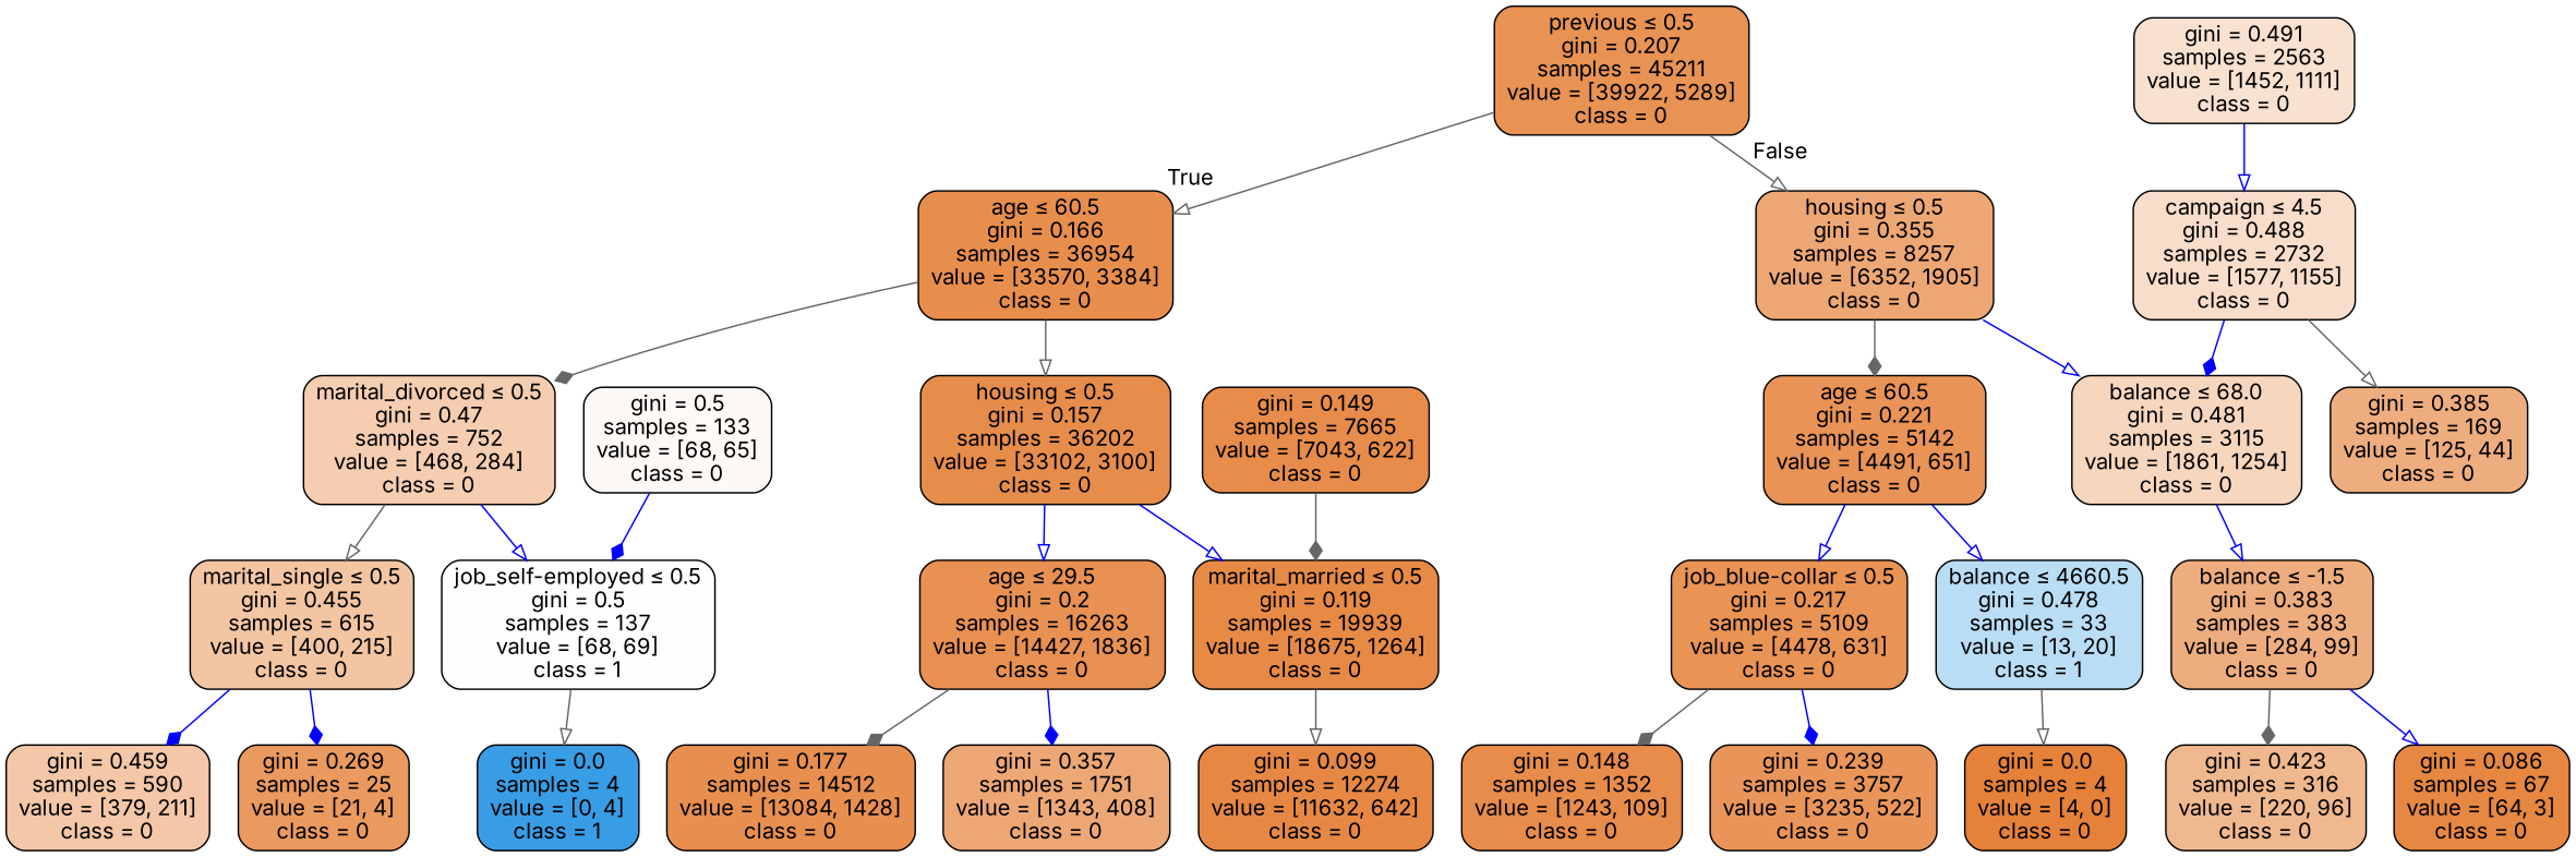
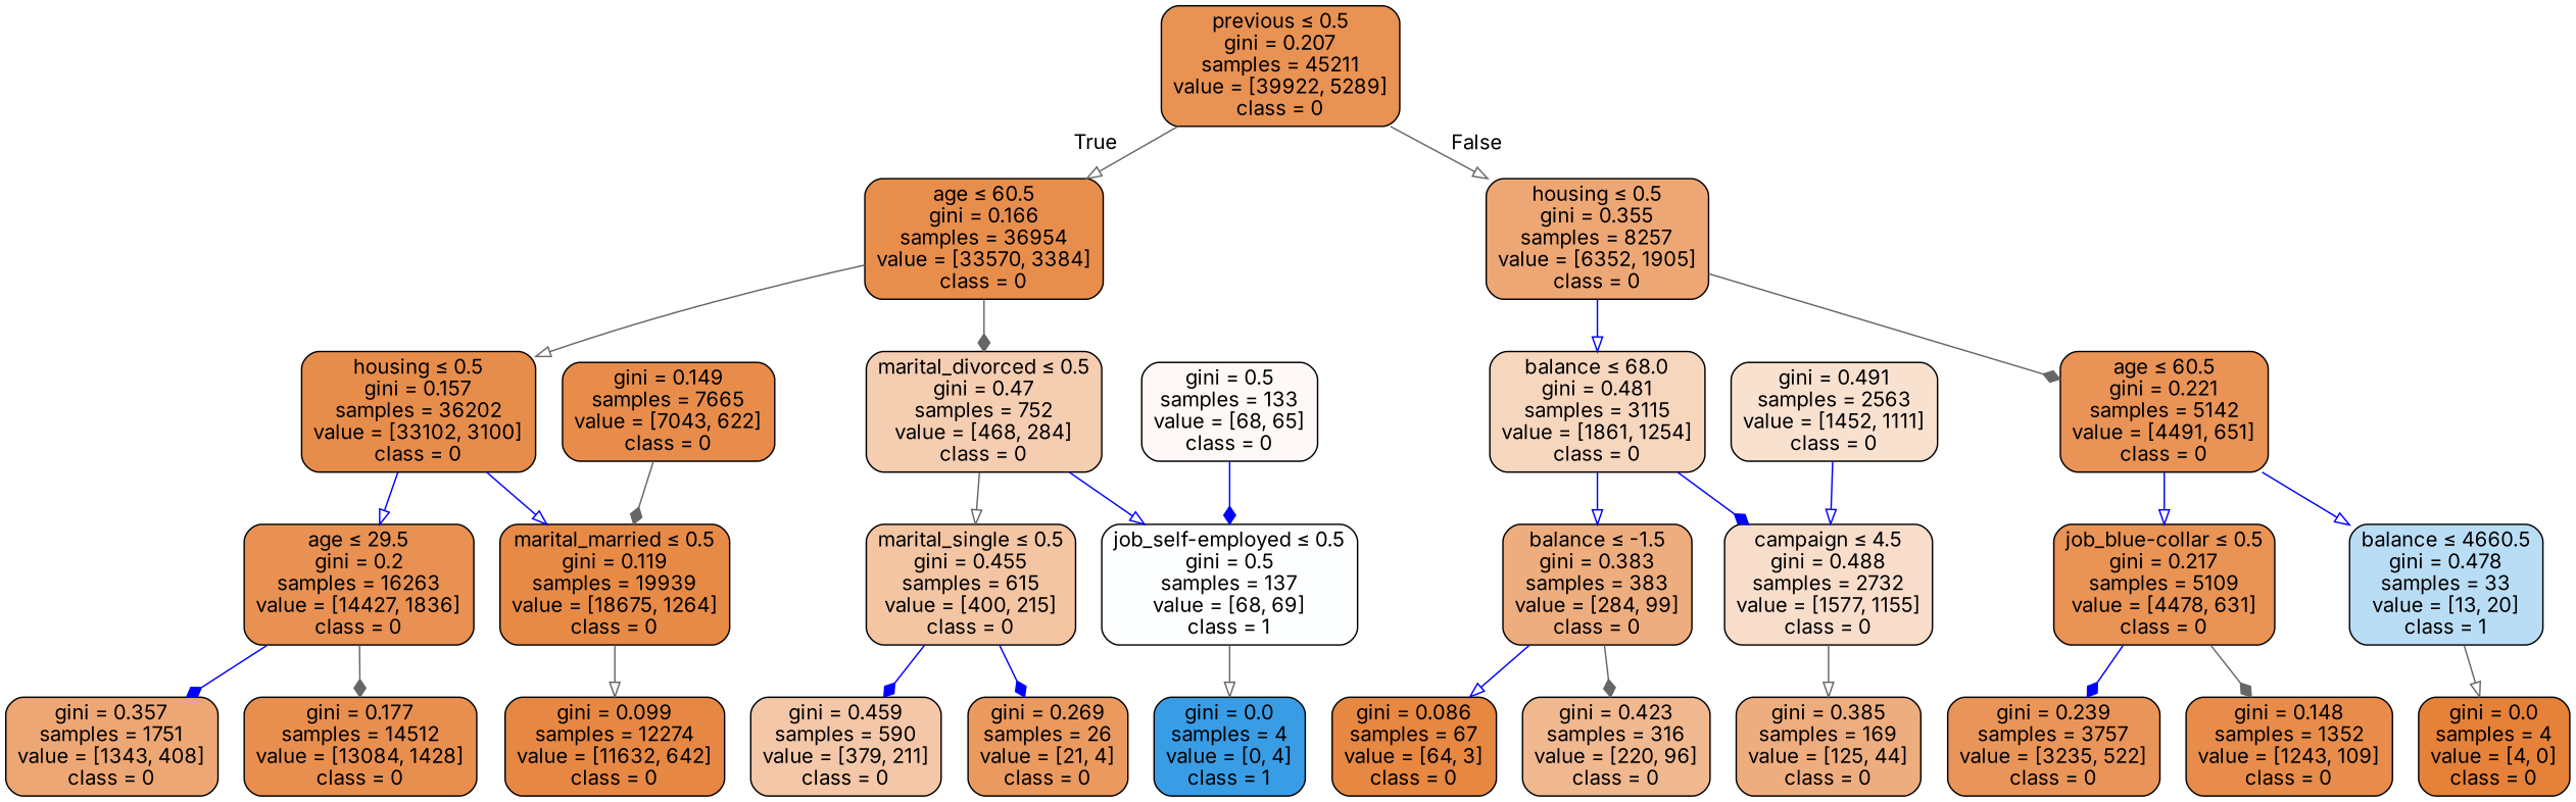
  digraph {
    fontname=Inter
    node [color=black fillcolor="#e78c4a" fontname=Inter shape=box style="filled, rounded"]
    edge [arrowhead=onormal color=blue fontname=Inter]
    n1 [fillcolor="#e89253" label=<previous &le; 0.5<br/>gini = 0.207<br/>samples = 45211<br/>value = [39922, 5289]<br/>class = 0>]
    n2 [fillcolor="#e88e4d" label=<age &le; 60.5<br/>gini = 0.166<br/>samples = 36954<br/>value = [33570, 3384]<br/>class = 0>]
    n3 [fillcolor="#eda774" label=<housing &le; 0.5<br/>gini = 0.355<br/>samples = 8257<br/>value = [6352, 1905]<br/>class = 0>]
    n4 [fillcolor="#e78d4c" label=<housing &le; 0.5<br/>gini = 0.157<br/>samples = 36202<br/>value = [33102, 3100]<br/>class = 0>]
    n5 [fillcolor="#f5cdb1" label=<marital_divorced &le; 0.5<br/>gini = 0.47<br/>samples = 752<br/>value = [468, 284]<br/>class = 0>]
    n6 [fillcolor="#f7d6be" label=<balance &le; 68.0<br/>gini = 0.481<br/>samples = 3115<br/>value = [1861, 1254]<br/>class = 0>]
    n7 [fillcolor="#e99356" label=<age &le; 60.5<br/>gini = 0.221<br/>samples = 5142<br/>value = [4491, 651]<br/>class = 0>]
    n8 [fillcolor="#e89152" label=<age &le; 29.5<br/>gini = 0.2<br/>samples = 16263<br/>value = [14427, 1836]<br/>class = 0>]
    n9 [fillcolor="#e78a46" label=<marital_married &le; 0.5<br/>gini = 0.119<br/>samples = 19939<br/>value = [18675, 1264]<br/>class = 0>]
    n10 [fillcolor="#f3c5a3" label=<marital_single &le; 0.5<br/>gini = 0.455<br/>samples = 615<br/>value = [400, 215]<br/>class = 0>]
    n11 [fillcolor="#fcfeff" label=<job_self-employed &le; 0.5<br/>gini = 0.5<br/>samples = 137<br/>value = [68, 69]<br/>class = 1>]
    n12 [fillcolor="#eda775" label=<gini = 0.357<br/>samples = 1751<br/>value = [1343, 408]<br/>class = 0>]
    n13 [fillcolor="#e88f4f" label=<gini = 0.177<br/>samples = 14512<br/>value = [13084, 1428]<br/>class = 0>]
    n14 [fillcolor="#e68844" label=<gini = 0.099<br/>samples = 12274<br/>value = [11632, 642]<br/>class = 0>]
    n15 [label=<gini = 0.149<br/>samples = 7665<br/>value = [7043, 622]<br/>class = 0>]
    n16 [fillcolor="#f3c7a7" label=<gini = 0.459<br/>samples = 590<br/>value = [379, 211]<br/>class = 0>]
-   n17 [fillcolor="#ea995f" label=<gini = 0.269<br/>samples = 25<br/>value = [21, 4]<br/>class = 0>]
+   n17 [fillcolor="#ea995f" label=<gini = 0.269<br/>samples = 26<br/>value = [21, 4]<br/>class = 0>]
    n18 [fillcolor="#399de5" label=<gini = 0.0<br/>samples = 4<br/>value = [0, 4]<br/>class = 1>]
    n19 [fillcolor="#fef9f6" label=<gini = 0.5<br/>samples = 133<br/>value = [68, 65]<br/>class = 0>]
    n20 [fillcolor="#eead7e" label=<balance &le; -1.5<br/>gini = 0.383<br/>samples = 383<br/>value = [284, 99]<br/>class = 0>]
    n21 [fillcolor="#f8ddca" label=<campaign &le; 4.5<br/>gini = 0.488<br/>samples = 2732<br/>value = [1577, 1155]<br/>class = 0>]
    n22 [fillcolor="#e99355" label=<job_blue-collar &le; 0.5<br/>gini = 0.217<br/>samples = 5109<br/>value = [4478, 631]<br/>class = 0>]
    n23 [fillcolor="#baddf6" label=<balance &le; 4660.5<br/>gini = 0.478<br/>samples = 33<br/>value = [13, 20]<br/>class = 1>]
    n24 [fillcolor="#e68742" label=<gini = 0.086<br/>samples = 67<br/>value = [64, 3]<br/>class = 0>]
    n25 [fillcolor="#f0b88f" label=<gini = 0.423<br/>samples = 316<br/>value = [220, 96]<br/>class = 0>]
    n26 [fillcolor="#eead7f" label=<gini = 0.385<br/>samples = 169<br/>value = [125, 44]<br/>class = 0>]
    n27 [fillcolor="#f9e1d0" label=<gini = 0.491<br/>samples = 2563<br/>value = [1452, 1111]<br/>class = 0>]
    n28 [fillcolor="#e99559" label=<gini = 0.239<br/>samples = 3757<br/>value = [3235, 522]<br/>class = 0>]
    n29 [label=<gini = 0.148<br/>samples = 1352<br/>value = [1243, 109]<br/>class = 0>]
    n30 [fillcolor="#e58139" label=<gini = 0.0<br/>samples = 4<br/>value = [4, 0]<br/>class = 0>]
    n1 -> n2 [color=gray40 headlabel=True labelangle=45 labeldistance=2.5]
    n1 -> n3 [color=gray40 headlabel=False labelangle=-45 labeldistance=2.5]
    n2 -> n4 [color=gray40]
    n2 -> n5 [arrowhead=diamond color=gray40]
    n3 -> n6
    n3 -> n7 [arrowhead=diamond color=gray40]
    n4 -> n8
    n4 -> n9
    n5 -> n10 [color=gray40]
    n5 -> n11
    n6 -> n20
-   n21 -> n6 [arrowhead=diamond]
+   n6 -> n21 [arrowhead=diamond]
    n7 -> n22
    n7 -> n23
    n8 -> n12 [arrowhead=diamond]
    n8 -> n13 [arrowhead=diamond color=gray40]
    n9 -> n14 [color=gray40]
    n10 -> n16 [arrowhead=diamond]
    n10 -> n17 [arrowhead=diamond]
    n11 -> n18 [color=gray40]
    n15 -> n9 [arrowhead=diamond color=gray40]
    n19 -> n11 [arrowhead=diamond]
    n20 -> n24
    n20 -> n25 [arrowhead=diamond color=gray40]
    n21 -> n26 [color=gray40]
    n22 -> n28 [arrowhead=diamond]
    n22 -> n29 [arrowhead=diamond color=gray40]
    n23 -> n30 [color=gray40]
    n27 -> n21
  }
